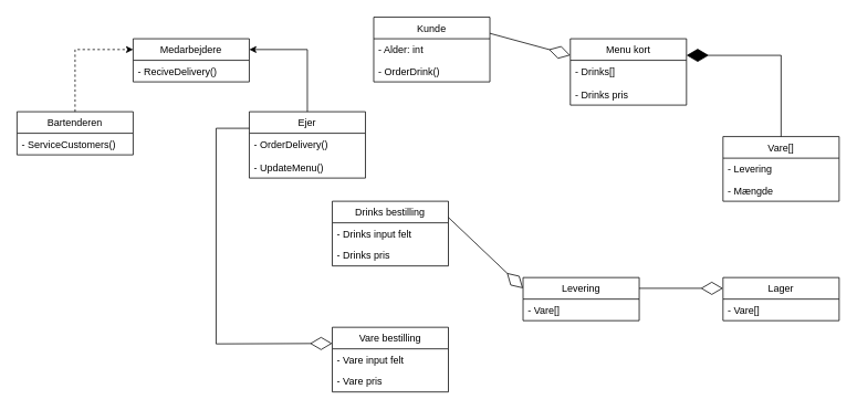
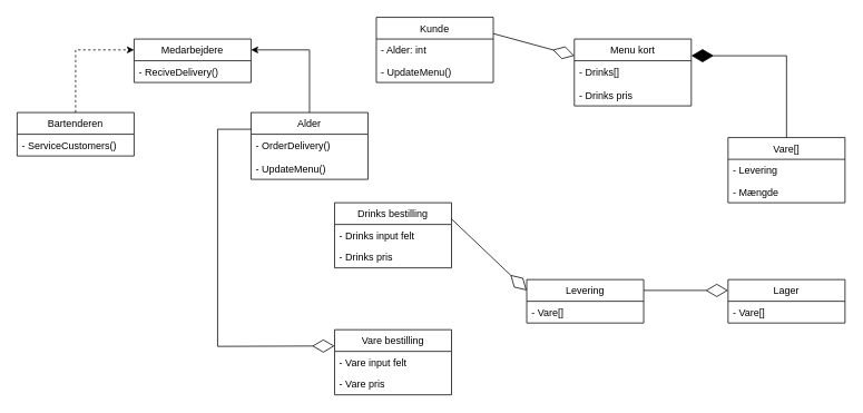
  <mxCell id="0" />
  <mxCell id="1" parent="0" />
  <mxCell id="2" value="Menu kort" style="swimlane;fontStyle=0;childLayout=stackLayout;horizontal=1;startSize=26;fillColor=none;horizontalStack=0;resizeParent=1;resizeParentMax=0;resizeLast=0;collapsible=1;marginBottom=0;" parent="1" vertex="1"><mxGeometry x="687" y="46" width="140" height="80" as="geometry" /></mxCell>
  <mxCell id="3" value="- Drinks[]&#10;&#10;- Drinks pris" style="text;strokeColor=none;fillColor=none;align=left;verticalAlign=top;spacingLeft=4;spacingRight=4;overflow=hidden;rotatable=0;points=[[0,0.5],[1,0.5]];portConstraint=eastwest;" parent="2" vertex="1"><mxGeometry y="26" width="140" height="54" as="geometry" /></mxCell>
  <mxCell id="4" value="Kunde" style="swimlane;fontStyle=0;childLayout=stackLayout;horizontal=1;startSize=26;fillColor=none;horizontalStack=0;resizeParent=1;resizeParentMax=0;resizeLast=0;collapsible=1;marginBottom=0;" parent="1" vertex="1"><mxGeometry x="450" y="20" width="140" height="78" as="geometry" /></mxCell>
  <mxCell id="5" value="- Alder: int" style="text;strokeColor=none;fillColor=none;align=left;verticalAlign=top;spacingLeft=4;spacingRight=4;overflow=hidden;rotatable=0;points=[[0,0.5],[1,0.5]];portConstraint=eastwest;" parent="4" vertex="1"><mxGeometry y="26" width="140" height="26" as="geometry" /></mxCell>
- <mxCell id="6" value="- OrderDrink()" style="text;strokeColor=none;fillColor=none;align=left;verticalAlign=top;spacingLeft=4;spacingRight=4;overflow=hidden;rotatable=0;points=[[0,0.5],[1,0.5]];portConstraint=eastwest;" parent="4" vertex="1"><mxGeometry y="52" width="140" height="26" as="geometry" /></mxCell>
+ <mxCell id="6" value="- UpdateMenu()" style="text;strokeColor=none;fillColor=none;align=left;verticalAlign=top;spacingLeft=4;spacingRight=4;overflow=hidden;rotatable=0;points=[[0,0.5],[1,0.5]];portConstraint=eastwest;" parent="4" vertex="1"><mxGeometry y="52" width="140" height="26" as="geometry" /></mxCell>
  <mxCell id="7" value="Lager" style="swimlane;fontStyle=0;childLayout=stackLayout;horizontal=1;startSize=26;fillColor=none;horizontalStack=0;resizeParent=1;resizeParentMax=0;resizeLast=0;collapsible=1;marginBottom=0;" parent="1" vertex="1"><mxGeometry x="871" y="334" width="140" height="52" as="geometry" /></mxCell>
  <mxCell id="8" value="- Vare[]" style="text;strokeColor=none;fillColor=none;align=left;verticalAlign=top;spacingLeft=4;spacingRight=4;overflow=hidden;rotatable=0;points=[[0,0.5],[1,0.5]];portConstraint=eastwest;" parent="7" vertex="1"><mxGeometry y="26" width="140" height="26" as="geometry" /></mxCell>
  <mxCell id="9" value="Levering" style="swimlane;fontStyle=0;childLayout=stackLayout;horizontal=1;startSize=26;fillColor=none;horizontalStack=0;resizeParent=1;resizeParentMax=0;resizeLast=0;collapsible=1;marginBottom=0;" parent="1" vertex="1"><mxGeometry x="630" y="334" width="140" height="52" as="geometry" /></mxCell>
  <mxCell id="10" value="- Vare[]" style="text;strokeColor=none;fillColor=none;align=left;verticalAlign=top;spacingLeft=4;spacingRight=4;overflow=hidden;rotatable=0;points=[[0,0.5],[1,0.5]];portConstraint=eastwest;" parent="9" vertex="1"><mxGeometry y="26" width="140" height="26" as="geometry" /></mxCell>
  <mxCell id="11" style="edgeStyle=orthogonalEdgeStyle;rounded=0;orthogonalLoop=1;jettySize=auto;html=1;exitX=0.5;exitY=0;exitDx=0;exitDy=0;entryX=1;entryY=0.25;entryDx=0;entryDy=0;" parent="1" source="30" target="26" edge="1"><mxGeometry relative="1" as="geometry"><mxPoint x="370" y="128" as="sourcePoint" /><mxPoint x="300" y="83" as="targetPoint" /></mxGeometry></mxCell>
  <mxCell id="12" value="Drinks bestilling" style="swimlane;fontStyle=0;childLayout=stackLayout;horizontal=1;startSize=26;fillColor=none;horizontalStack=0;resizeParent=1;resizeParentMax=0;resizeLast=0;collapsible=1;marginBottom=0;" parent="1" vertex="1"><mxGeometry x="400" y="242" width="140" height="78" as="geometry" /></mxCell>
  <mxCell id="13" value="- Drinks input felt" style="text;strokeColor=none;fillColor=none;align=left;verticalAlign=top;spacingLeft=4;spacingRight=4;overflow=hidden;rotatable=0;points=[[0,0.5],[1,0.5]];portConstraint=eastwest;" parent="12" vertex="1"><mxGeometry y="26" width="140" height="26" as="geometry" /></mxCell>
  <mxCell id="14" value="- Drinks pris" style="text;strokeColor=none;fillColor=none;align=left;verticalAlign=top;spacingLeft=4;spacingRight=4;overflow=hidden;rotatable=0;points=[[0,0.5],[1,0.5]];portConstraint=eastwest;" parent="12" vertex="1"><mxGeometry y="52" width="140" height="26" as="geometry" /></mxCell>
  <mxCell id="15" value="Vare bestilling" style="swimlane;fontStyle=0;childLayout=stackLayout;horizontal=1;startSize=26;fillColor=none;horizontalStack=0;resizeParent=1;resizeParentMax=0;resizeLast=0;collapsible=1;marginBottom=0;" parent="1" vertex="1"><mxGeometry x="400" y="394" width="140" height="78" as="geometry" /></mxCell>
  <mxCell id="16" value="- Vare input felt" style="text;strokeColor=none;fillColor=none;align=left;verticalAlign=top;spacingLeft=4;spacingRight=4;overflow=hidden;rotatable=0;points=[[0,0.5],[1,0.5]];portConstraint=eastwest;" parent="15" vertex="1"><mxGeometry y="26" width="140" height="26" as="geometry" /></mxCell>
  <mxCell id="17" value="- Vare pris" style="text;strokeColor=none;fillColor=none;align=left;verticalAlign=top;spacingLeft=4;spacingRight=4;overflow=hidden;rotatable=0;points=[[0,0.5],[1,0.5]];portConstraint=eastwest;" parent="15" vertex="1"><mxGeometry y="52" width="140" height="26" as="geometry" /></mxCell>
  <mxCell id="18" value="Vare[]" style="swimlane;fontStyle=0;childLayout=stackLayout;horizontal=1;startSize=26;fillColor=none;horizontalStack=0;resizeParent=1;resizeParentMax=0;resizeLast=0;collapsible=1;marginBottom=0;" parent="1" vertex="1"><mxGeometry x="871" y="164" width="140" height="78" as="geometry" /></mxCell>
  <mxCell id="19" value="- Levering" style="text;strokeColor=none;fillColor=none;align=left;verticalAlign=top;spacingLeft=4;spacingRight=4;overflow=hidden;rotatable=0;points=[[0,0.5],[1,0.5]];portConstraint=eastwest;" parent="18" vertex="1"><mxGeometry y="26" width="140" height="26" as="geometry" /></mxCell>
  <mxCell id="20" value="- Mængde" style="text;strokeColor=none;fillColor=none;align=left;verticalAlign=top;spacingLeft=4;spacingRight=4;overflow=hidden;rotatable=0;points=[[0,0.5],[1,0.5]];portConstraint=eastwest;" parent="18" vertex="1"><mxGeometry y="52" width="140" height="26" as="geometry" /></mxCell>
  <mxCell id="21" style="edgeStyle=orthogonalEdgeStyle;rounded=0;orthogonalLoop=1;jettySize=auto;html=1;exitX=0.5;exitY=0;exitDx=0;exitDy=0;entryX=0;entryY=0.25;entryDx=0;entryDy=0;dashed=1;" parent="1" source="22" target="26" edge="1"><mxGeometry relative="1" as="geometry"><mxPoint x="160" y="83" as="targetPoint" /></mxGeometry></mxCell>
  <mxCell id="22" value="Bartenderen" style="swimlane;fontStyle=0;childLayout=stackLayout;horizontal=1;startSize=26;fillColor=none;horizontalStack=0;resizeParent=1;resizeParentMax=0;resizeLast=0;collapsible=1;marginBottom=0;" parent="1" vertex="1"><mxGeometry x="20" y="134" width="140" height="52" as="geometry" /></mxCell>
  <mxCell id="23" value="- ServiceCustomers()" style="text;strokeColor=none;fillColor=none;align=left;verticalAlign=top;spacingLeft=4;spacingRight=4;overflow=hidden;rotatable=0;points=[[0,0.5],[1,0.5]];portConstraint=eastwest;" parent="22" vertex="1"><mxGeometry y="26" width="140" height="26" as="geometry" /></mxCell>
  <mxCell id="24" value="" style="endArrow=diamondThin;endFill=0;endSize=24;html=1;rounded=0;exitX=1;exitY=0.25;exitDx=0;exitDy=0;entryX=0;entryY=0.25;entryDx=0;entryDy=0;" parent="1" source="9" target="7" edge="1"><mxGeometry width="160" relative="1" as="geometry"><mxPoint x="821" y="452" as="sourcePoint" /><mxPoint x="981" y="452" as="targetPoint" /></mxGeometry></mxCell>
  <mxCell id="25" value="" style="endArrow=diamondThin;endFill=1;endSize=24;html=1;rounded=0;exitX=0.5;exitY=0;exitDx=0;exitDy=0;entryX=1;entryY=0.25;entryDx=0;entryDy=0;" parent="1" source="18" target="2" edge="1"><mxGeometry width="160" relative="1" as="geometry"><mxPoint x="540" y="274" as="sourcePoint" /><mxPoint x="700" y="274" as="targetPoint" /><Array as="points"><mxPoint x="941" y="66" /></Array></mxGeometry></mxCell>
  <mxCell id="26" value="Medarbejdere" style="swimlane;fontStyle=0;childLayout=stackLayout;horizontal=1;startSize=26;fillColor=none;horizontalStack=0;resizeParent=1;resizeParentMax=0;resizeLast=0;collapsible=1;marginBottom=0;" parent="1" vertex="1"><mxGeometry x="160" y="46" width="140" height="52" as="geometry" /></mxCell>
  <mxCell id="27" value="- ReciveDelivery()" style="text;strokeColor=none;fillColor=none;align=left;verticalAlign=top;spacingLeft=4;spacingRight=4;overflow=hidden;rotatable=0;points=[[0,0.5],[1,0.5]];portConstraint=eastwest;" parent="26" vertex="1"><mxGeometry y="26" width="140" height="26" as="geometry" /></mxCell>
  <mxCell id="28" value="" style="endArrow=diamondThin;endFill=0;endSize=24;html=1;rounded=0;exitX=0;exitY=0.25;exitDx=0;exitDy=0;entryX=0;entryY=0.25;entryDx=0;entryDy=0;" parent="1" source="30" target="15" edge="1"><mxGeometry width="160" relative="1" as="geometry"><mxPoint x="300" y="141" as="sourcePoint" /><mxPoint x="320" y="284" as="targetPoint" /><Array as="points"><mxPoint x="260" y="154" /><mxPoint x="260" y="414" /></Array></mxGeometry></mxCell>
  <mxCell id="29" value="" style="endArrow=diamondThin;endFill=0;endSize=24;html=1;rounded=0;exitX=1;exitY=0.25;exitDx=0;exitDy=0;entryX=0;entryY=0.25;entryDx=0;entryDy=0;" parent="1" source="12" target="9" edge="1"><mxGeometry width="160" relative="1" as="geometry"><mxPoint x="540" y="274" as="sourcePoint" /><mxPoint x="700" y="274" as="targetPoint" /></mxGeometry></mxCell>
- <mxCell id="30" value="Ejer" style="swimlane;fontStyle=0;childLayout=stackLayout;horizontal=1;startSize=26;fillColor=none;horizontalStack=0;resizeParent=1;resizeParentMax=0;resizeLast=0;collapsible=1;marginBottom=0;" vertex="1" parent="1"><mxGeometry x="300" y="134" width="140" height="80" as="geometry" /></mxCell>
+ <mxCell id="30" value="Alder" style="swimlane;fontStyle=0;childLayout=stackLayout;horizontal=1;startSize=26;fillColor=none;horizontalStack=0;resizeParent=1;resizeParentMax=0;resizeLast=0;collapsible=1;marginBottom=0;" vertex="1" parent="1"><mxGeometry x="300" y="134" width="140" height="80" as="geometry" /></mxCell>
  <mxCell id="31" value="- OrderDelivery()&#10;&#10;- UpdateMenu()" style="text;strokeColor=none;fillColor=none;align=left;verticalAlign=top;spacingLeft=4;spacingRight=4;overflow=hidden;rotatable=0;points=[[0,0.5],[1,0.5]];portConstraint=eastwest;" vertex="1" parent="30"><mxGeometry y="26" width="140" height="54" as="geometry" /></mxCell>
  <mxCell id="32" value="" style="endArrow=diamondThin;endFill=0;endSize=24;html=1;rounded=0;entryX=0;entryY=0.25;entryDx=0;entryDy=0;exitX=1;exitY=0.25;exitDx=0;exitDy=0;" edge="1" parent="1" source="4" target="2"><mxGeometry width="160" relative="1" as="geometry"><mxPoint x="650" y="164" as="sourcePoint" /><mxPoint x="560" y="134" as="targetPoint" /></mxGeometry></mxCell>
